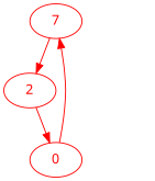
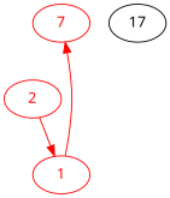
  digraph {
    fontname="Noto Sans"
    node [color=red fontcolor=red fontname="Noto Sans"]
    edge [color=red fontname="Noto Sans"]
    n1 [label=7]
-   0
+   0 [label=1]
    2
-   n1 -> 2
+   17 [color=black fontcolor=black]
    0 -> n1
    2 -> 0
  }
